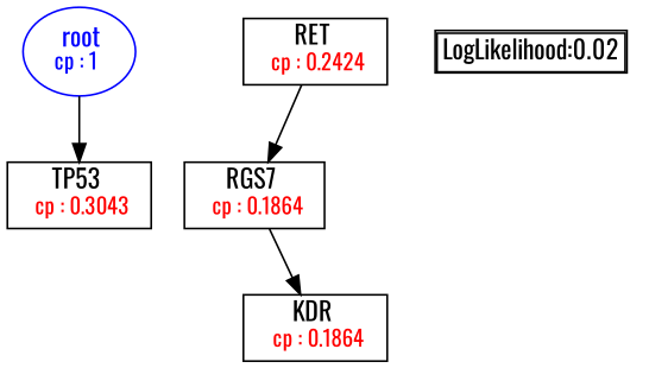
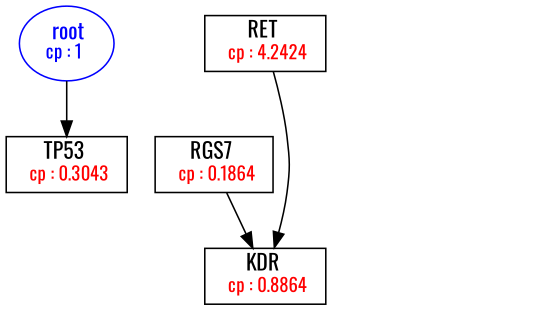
  digraph {
    fontname=Oswald
    fontsize=10
    node [fontname=Oswald shape=box]
    edge [fontname=Oswald]
    n1 [color=Blue label=<<font color='Blue'> root</font><br/><font color='Blue' POINT-SIZE='12'>cp : 1 </font>> shape=oval]
    n2 [label=<TP53 <br/> <font color='Red' POINT-SIZE='12'> cp : 0.3043 </font>>]
-   n3 [label=<RET <br/> <font color='Red' POINT-SIZE='12'> cp : 0.2424 </font>>]
+   n3 [label=<RET <br/> <font color='Red' POINT-SIZE='12'> cp : 4.2424 </font>>]
    n4 [label=<RGS7 <br/> <font color='Red' POINT-SIZE='12'> cp : 0.1864 </font>>]
-   n5 [label=<KDR <br/> <font color='Red' POINT-SIZE='12'> cp : 0.1864 </font>>]
-   n6 [label=<<TABLE BORDER="1" CELLBORDER="1" CELLSPACING="0" >     <TR><TD ALIGN="LEFT">LogLikelihood:0.02</TD></TR>     </TABLE>> shape=plaintext]
+   n5 [label=<KDR <br/> <font color='Red' POINT-SIZE='12'> cp : 0.8864 </font>>]
    n1 -> n2
-   n3 -> n4
+   n3 -> n5
    n4 -> n5
  }
